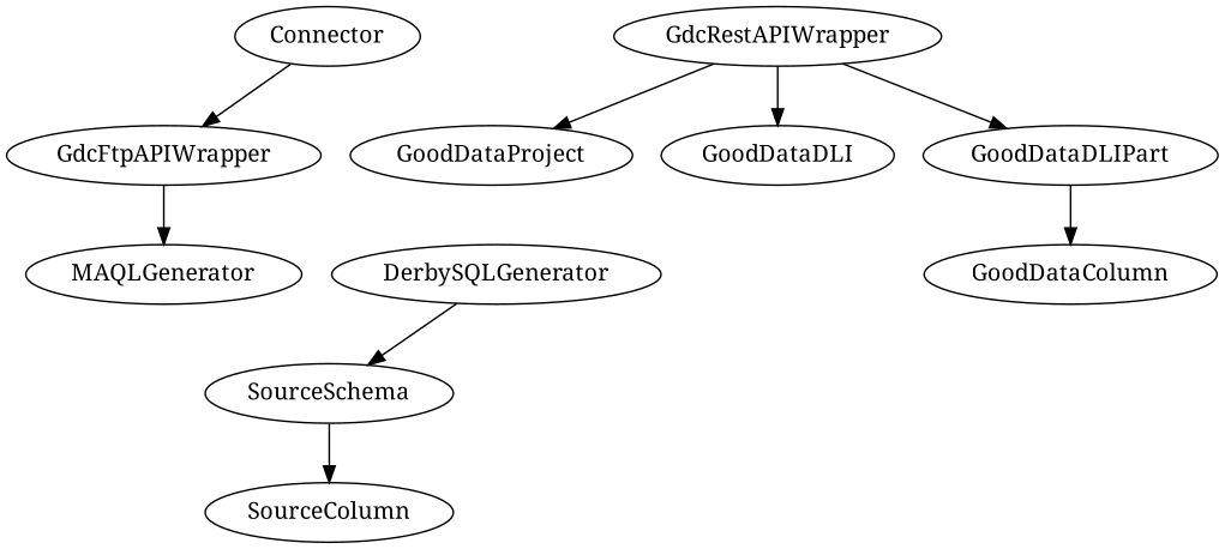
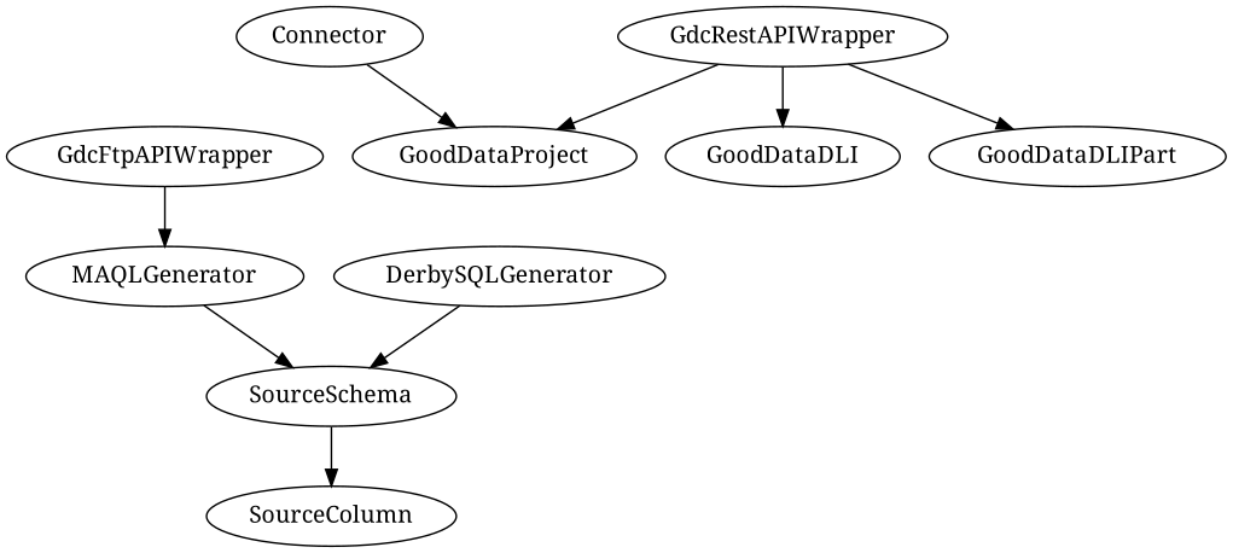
  digraph {
    fontname="Noto Serif"
    node [fontname="Noto Serif"]
    edge [fontname="Noto Serif"]
    Connector
    GdcFtpAPIWrapper
    GdcRestAPIWrapper
    GoodDataProject
    GoodDataDLI
    GoodDataDLIPart
    MAQLGenerator
    DerbySQLGenerator
    SourceSchema
-   GoodDataColumn
    SourceColumn
-   Connector -> GdcFtpAPIWrapper
+   Connector -> GoodDataProject
    GdcFtpAPIWrapper -> MAQLGenerator
    GdcRestAPIWrapper -> GoodDataProject
    GdcRestAPIWrapper -> GoodDataDLI
    GdcRestAPIWrapper -> GoodDataDLIPart
-   GoodDataDLIPart -> GoodDataColumn
+   MAQLGenerator -> SourceSchema
    DerbySQLGenerator -> SourceSchema
    SourceSchema -> SourceColumn
  }
